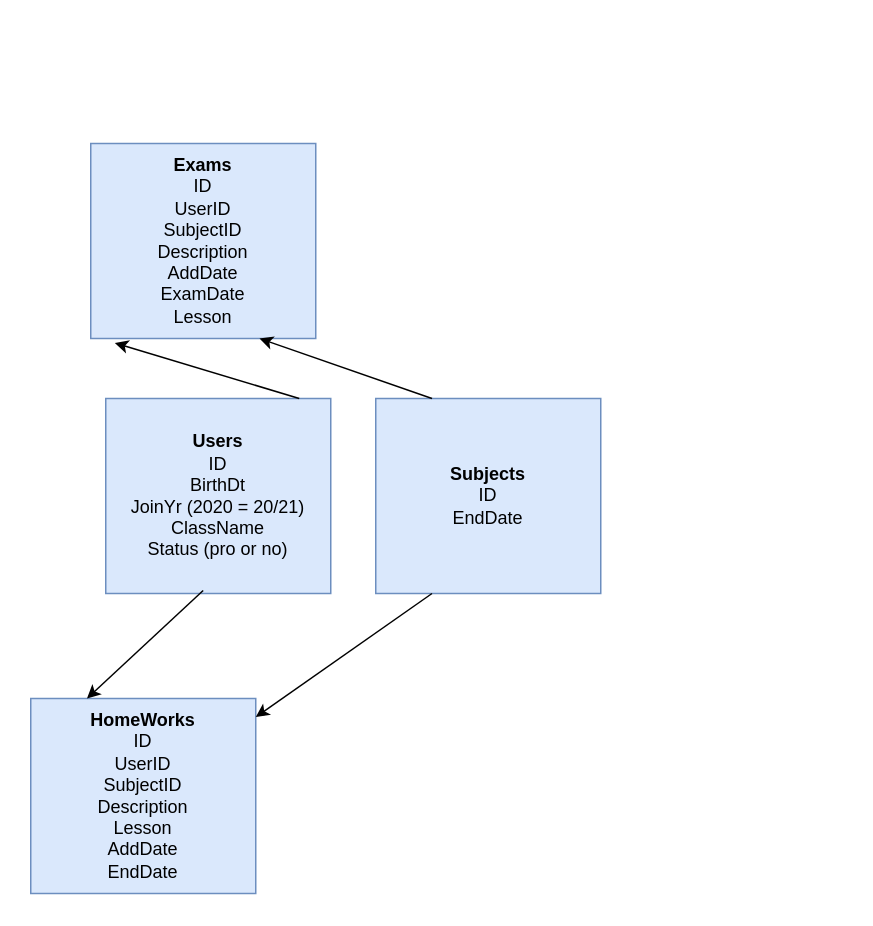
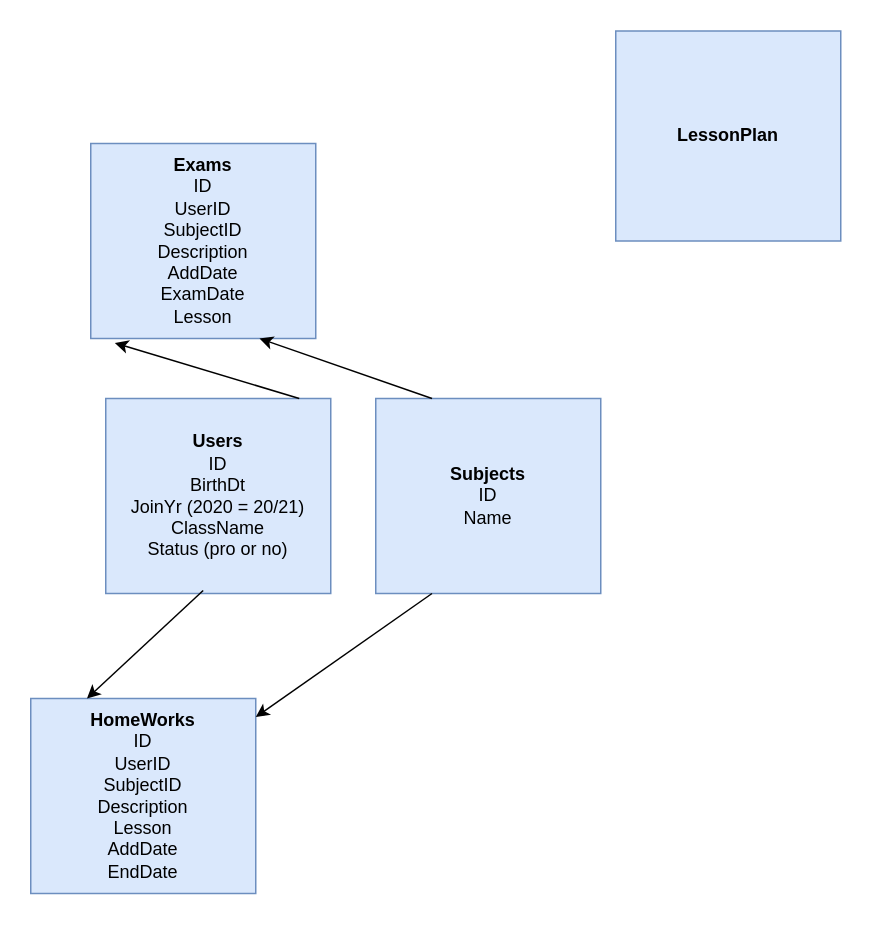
  <mxCell id="0" />
  <mxCell id="1" parent="0" />
  <mxCell id="2" value="&lt;b&gt;Users&lt;/b&gt;&lt;br&gt;ID&lt;br&gt;BirthDt&lt;br&gt;JoinYr (2020 = 20/21)&lt;br&gt;ClassName&lt;br&gt;Status (pro or no)" style="rounded=0;whiteSpace=wrap;html=1;glass=0;fillColor=#dae8fc;strokeColor=#6c8ebf;" parent="1" vertex="1"><mxGeometry x="70" y="265" width="150" height="130" as="geometry" /></mxCell>
  <mxCell id="3" value="&lt;b&gt;HomeWorks&lt;/b&gt;&lt;br&gt;ID&lt;br&gt;UserID&lt;br&gt;SubjectID&lt;br&gt;Description&lt;br&gt;Lesson&lt;br&gt;AddDate&lt;br&gt;EndDate" style="rounded=0;whiteSpace=wrap;html=1;glass=0;fillColor=#dae8fc;strokeColor=#6c8ebf;" parent="1" vertex="1"><mxGeometry x="20" y="465" width="150" height="130" as="geometry" /></mxCell>
  <mxCell id="4" value="" style="endArrow=classic;html=1;exitX=0.433;exitY=0.985;exitDx=0;exitDy=0;exitPerimeter=0;entryX=0.25;entryY=0;entryDx=0;entryDy=0;" parent="1" source="2" target="3" edge="1"><mxGeometry width="50" height="50" relative="1" as="geometry"><mxPoint x="210" y="445" as="sourcePoint" /><mxPoint x="260" y="395" as="targetPoint" /></mxGeometry></mxCell>
- <mxCell id="5" value="&lt;b&gt;Subjects&lt;/b&gt;&lt;br&gt;ID&lt;br&gt;EndDate" style="rounded=0;whiteSpace=wrap;html=1;glass=0;fillColor=#dae8fc;strokeColor=#6c8ebf;" parent="1" vertex="1"><mxGeometry x="250" y="265" width="150" height="130" as="geometry" /></mxCell>
+ <mxCell id="5" value="&lt;b&gt;Subjects&lt;/b&gt;&lt;br&gt;ID&lt;br&gt;Name" style="rounded=0;whiteSpace=wrap;html=1;glass=0;fillColor=#dae8fc;strokeColor=#6c8ebf;" parent="1" vertex="1"><mxGeometry x="250" y="265" width="150" height="130" as="geometry" /></mxCell>
  <mxCell id="6" value="" style="endArrow=classic;html=1;exitX=0.25;exitY=1;exitDx=0;exitDy=0;" parent="1" source="5" target="3" edge="1"><mxGeometry width="50" height="50" relative="1" as="geometry"><mxPoint x="210" y="465" as="sourcePoint" /><mxPoint x="260" y="415" as="targetPoint" /></mxGeometry></mxCell>
  <mxCell id="7" value="&lt;b&gt;Exams&lt;/b&gt;&lt;br&gt;ID&lt;br&gt;UserID&lt;br&gt;SubjectID&lt;br&gt;Description&lt;br&gt;AddDate&lt;br&gt;ExamDate&lt;br&gt;Lesson" style="rounded=0;whiteSpace=wrap;html=1;glass=0;fillColor=#dae8fc;strokeColor=#6c8ebf;" parent="1" vertex="1"><mxGeometry x="60" y="95" width="150" height="130" as="geometry" /></mxCell>
  <mxCell id="8" value="" style="endArrow=classic;html=1;exitX=0.25;exitY=0;exitDx=0;exitDy=0;entryX=0.75;entryY=1;entryDx=0;entryDy=0;" parent="1" source="5" target="7" edge="1"><mxGeometry width="50" height="50" relative="1" as="geometry"><mxPoint x="210" y="465" as="sourcePoint" /><mxPoint x="270" y="225" as="targetPoint" /></mxGeometry></mxCell>
  <mxCell id="9" value="" style="endArrow=classic;html=1;entryX=0.107;entryY=1.023;entryDx=0;entryDy=0;entryPerimeter=0;exitX=0.86;exitY=0;exitDx=0;exitDy=0;exitPerimeter=0;" parent="1" source="2" target="7" edge="1"><mxGeometry width="50" height="50" relative="1" as="geometry"><mxPoint x="210" y="465" as="sourcePoint" /><mxPoint x="260" y="415" as="targetPoint" /></mxGeometry></mxCell>
+ <mxCell id="10" value="&lt;b&gt;LessonPlan&lt;/b&gt;" style="rounded=0;whiteSpace=wrap;html=1;fillColor=#dae8fc;strokeColor=#6c8ebf;" vertex="1" parent="1"><mxGeometry x="410" y="20" width="150" height="140" as="geometry" /></mxCell>
